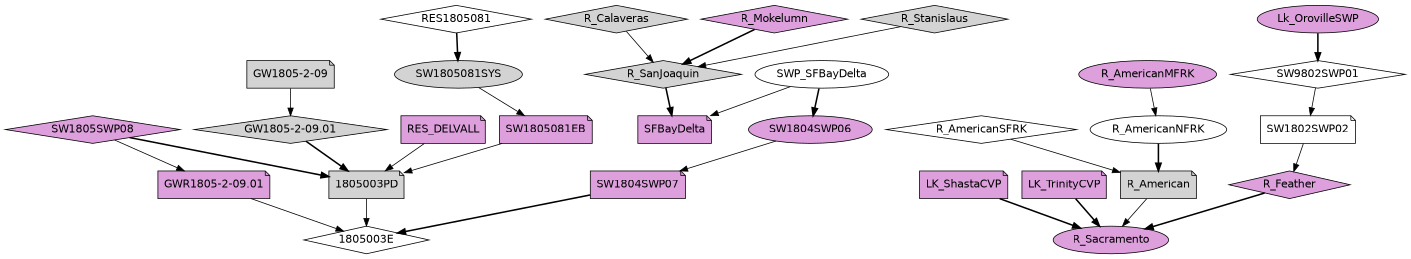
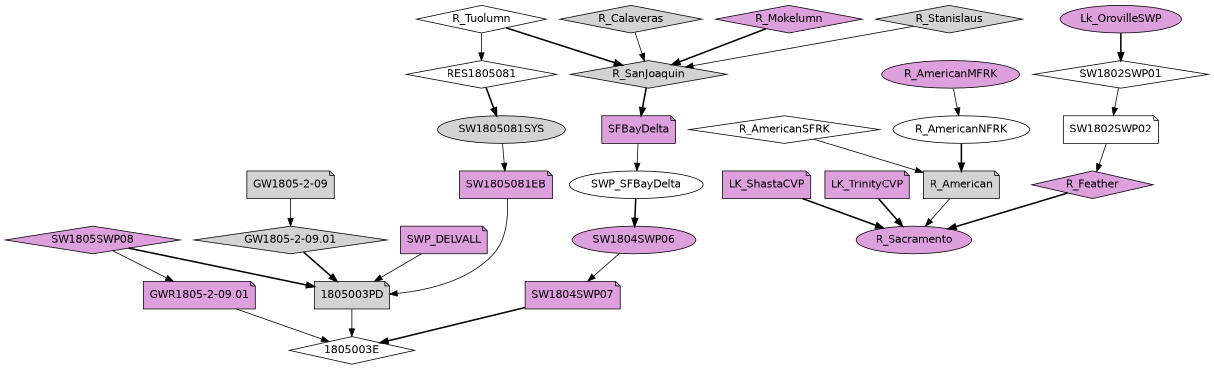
  digraph {
    fontname="DejaVu Sans"
    node [fillcolor=plum fontname="DejaVu Sans" shape=diamond style=filled]
    edge [fontname="DejaVu Sans" style=solid]
    "GWR1805-2-09.01" [shape=note]
    SW1805SWP08
    "1805003PD" [fillcolor=lightgrey shape=note]
    "1805003E" [fillcolor=white]
    "GW1805-2-09.01" [fillcolor=lightgrey]
    "GW1805-2-09" [fillcolor=lightgrey shape=note]
-   RES_DELVALL [shape=note]
+   RES_DELVALL [shape=note label=SWP_DELVALL]
    SW1805081EB [shape=note]
    RES1805081 [fillcolor=white]
    SW1805081SYS [fillcolor=lightgrey shape=ellipse]
+   R_Tuolumn [fillcolor=white]
    R_SanJoaquin [fillcolor=lightgrey]
    SFBayDelta [shape=note]
    SW1804SWP06 [shape=ellipse]
    SW1804SWP07 [shape=note]
    SWP_SFBayDelta [fillcolor=white shape=ellipse]
    R_Calaveras [fillcolor=lightgrey]
    R_Mokelumn
    R_Stanislaus [fillcolor=lightgrey]
    LK_ShastaCVP [shape=note]
    R_Sacramento [shape=ellipse]
    LK_TrinityCVP [shape=note]
    R_American [fillcolor=lightgrey shape=note]
    R_AmericanSFRK [fillcolor=white]
    R_AmericanMFRK [shape=ellipse]
    R_AmericanNFRK [fillcolor=white shape=ellipse]
    R_Feather
-   SW1802SWP01 [fillcolor=white label=SW9802SWP01]
+   SW1802SWP01 [fillcolor=white]
    SW1802SWP02 [fillcolor=white shape=note]
    Lk_OrovilleSWP [shape=ellipse]
    "GWR1805-2-09.01" -> "1805003E"
    SW1805SWP08 -> "GWR1805-2-09.01"
    SW1805SWP08 -> "1805003PD" [style=bold]
    "1805003PD" -> "1805003E"
    "GW1805-2-09.01" -> "1805003PD" [style=bold]
    "GW1805-2-09" -> "GW1805-2-09.01"
    RES_DELVALL -> "1805003PD"
    SW1805081EB -> "1805003PD"
    RES1805081 -> SW1805081SYS [style=bold]
    SW1805081SYS -> SW1805081EB
+   R_Tuolumn -> RES1805081
+   R_Tuolumn -> R_SanJoaquin [style=bold]
    R_SanJoaquin -> SFBayDelta [style=bold]
-   SWP_SFBayDelta -> SFBayDelta
+   SFBayDelta -> SWP_SFBayDelta
    SW1804SWP06 -> SW1804SWP07
    SW1804SWP07 -> "1805003E" [style=bold]
    SWP_SFBayDelta -> SW1804SWP06 [style=bold]
    R_Calaveras -> R_SanJoaquin
    R_Mokelumn -> R_SanJoaquin [style=bold]
    R_Stanislaus -> R_SanJoaquin
    LK_ShastaCVP -> R_Sacramento [style=bold]
    LK_TrinityCVP -> R_Sacramento [style=bold]
    R_American -> R_Sacramento
    R_AmericanSFRK -> R_American
    R_AmericanMFRK -> R_AmericanNFRK
    R_AmericanNFRK -> R_American [style=bold]
    R_Feather -> R_Sacramento [style=bold]
    SW1802SWP01 -> SW1802SWP02
    SW1802SWP02 -> R_Feather
    Lk_OrovilleSWP -> SW1802SWP01 [style=bold]
  }
